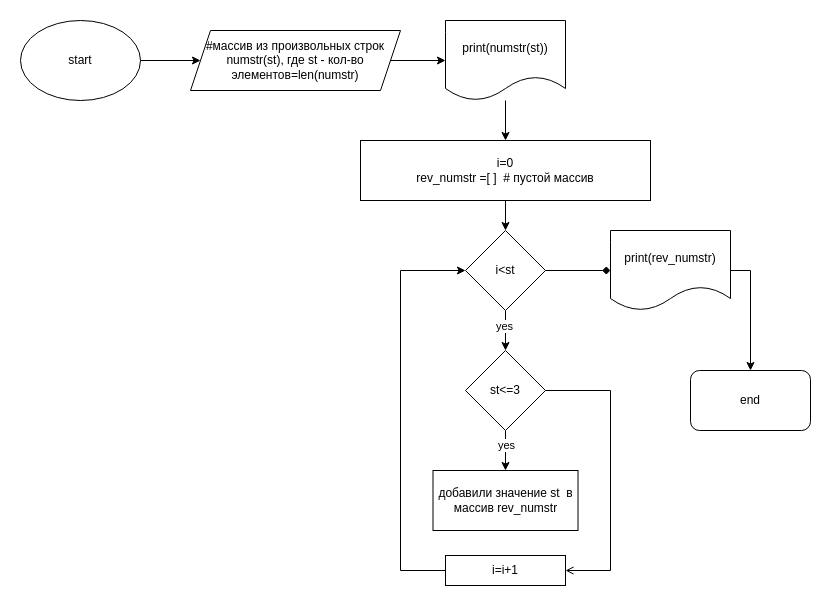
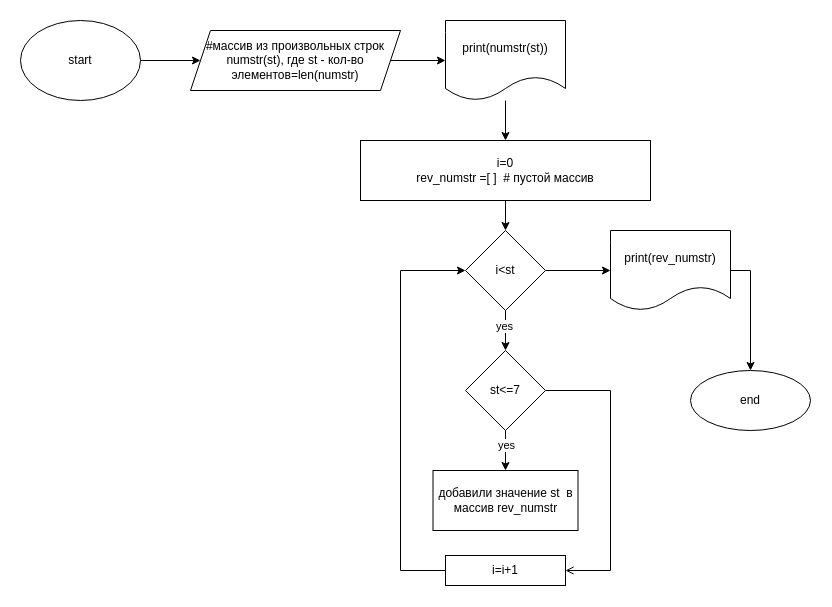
  <mxCell id="0" />
  <mxCell id="1" parent="0" />
  <mxCell id="2" value="" style="edgeStyle=orthogonalEdgeStyle;rounded=0;orthogonalLoop=1;jettySize=auto;html=1;" parent="1" source="3" target="5" edge="1"><mxGeometry relative="1" as="geometry" /></mxCell>
  <mxCell id="3" value="start" style="ellipse;whiteSpace=wrap;html=1;" parent="1" vertex="1"><mxGeometry x="20" y="20" width="120" height="80" as="geometry" /></mxCell>
  <mxCell id="4" value="" style="edgeStyle=orthogonalEdgeStyle;rounded=0;orthogonalLoop=1;jettySize=auto;html=1;" edge="1" parent="1" source="5" target="9"><mxGeometry relative="1" as="geometry" /></mxCell>
  <mxCell id="5" value="&lt;div&gt;#массив из произвольных строк&lt;/div&gt;&lt;div&gt;numstr(st), где st - кол-во элементов=len(numstr) &lt;br&gt;&lt;/div&gt;" style="shape=parallelogram;perimeter=parallelogramPerimeter;whiteSpace=wrap;html=1;fixedSize=1;" parent="1" vertex="1"><mxGeometry x="190" y="30" width="210" height="60" as="geometry" /></mxCell>
  <mxCell id="6" value="" style="edgeStyle=orthogonalEdgeStyle;rounded=0;orthogonalLoop=1;jettySize=auto;html=1;" edge="1" parent="1" source="7" target="14"><mxGeometry relative="1" as="geometry" /></mxCell>
  <mxCell id="7" value="&lt;div&gt;i=0&lt;br&gt;&lt;/div&gt;&lt;div&gt;rev_numstr =[ ]&amp;nbsp; # пустой массив&lt;/div&gt;" style="whiteSpace=wrap;html=1;" parent="1" vertex="1"><mxGeometry x="360" y="140" width="290" height="60" as="geometry" /></mxCell>
  <mxCell id="8" value="" style="edgeStyle=orthogonalEdgeStyle;rounded=0;orthogonalLoop=1;jettySize=auto;html=1;" edge="1" parent="1" source="9" target="7"><mxGeometry relative="1" as="geometry" /></mxCell>
  <mxCell id="9" value="print(numstr(st))" style="shape=document;whiteSpace=wrap;html=1;boundedLbl=1;" parent="1" vertex="1"><mxGeometry x="445" y="20" width="120" height="80" as="geometry" /></mxCell>
- <mxCell id="10" value="end" style="whiteSpace=wrap;html=1;rounded=1;" parent="1" vertex="1"><mxGeometry x="690" y="370" width="120" height="60" as="geometry" /></mxCell>
+ <mxCell id="10" value="end" style="ellipse;whiteSpace=wrap;html=1;" parent="1" vertex="1"><mxGeometry x="690" y="370" width="120" height="60" as="geometry" /></mxCell>
  <mxCell id="11" value="" style="edgeStyle=orthogonalEdgeStyle;rounded=0;orthogonalLoop=1;jettySize=auto;html=1;" edge="1" parent="1" source="14"><mxGeometry relative="1" as="geometry"><mxPoint x="505" y="350" as="targetPoint" /></mxGeometry></mxCell>
  <mxCell id="12" value="yes" style="edgeLabel;html=1;align=center;verticalAlign=middle;resizable=0;points=[];" vertex="1" connectable="0" parent="11"><mxGeometry x="-0.275" y="-2" relative="1" as="geometry"><mxPoint as="offset" /></mxGeometry></mxCell>
- <mxCell id="13" value="" style="edgeStyle=orthogonalEdgeStyle;rounded=0;orthogonalLoop=1;jettySize=auto;html=1;endArrow=diamond;" edge="1" parent="1" source="14" target="23"><mxGeometry relative="1" as="geometry" /></mxCell>
+ <mxCell id="13" value="" style="edgeStyle=orthogonalEdgeStyle;rounded=0;orthogonalLoop=1;jettySize=auto;html=1;" edge="1" parent="1" source="14" target="23"><mxGeometry relative="1" as="geometry" /></mxCell>
  <mxCell id="14" value="i&amp;lt;st" style="rhombus;whiteSpace=wrap;html=1;" vertex="1" parent="1"><mxGeometry x="465" y="230" width="80" height="80" as="geometry" /></mxCell>
  <mxCell id="15" value="" style="edgeStyle=orthogonalEdgeStyle;rounded=0;orthogonalLoop=1;jettySize=auto;html=1;" edge="1" parent="1" source="18" target="19"><mxGeometry relative="1" as="geometry" /></mxCell>
  <mxCell id="16" value="yes" style="edgeLabel;html=1;align=center;verticalAlign=middle;resizable=0;points=[];" vertex="1" connectable="0" parent="15"><mxGeometry x="0.163" y="-1" relative="1" as="geometry"><mxPoint x="1" y="-9" as="offset" /></mxGeometry></mxCell>
  <mxCell id="17" style="edgeStyle=orthogonalEdgeStyle;rounded=0;orthogonalLoop=1;jettySize=auto;html=1;entryX=1;entryY=0.5;entryDx=0;entryDy=0;endArrow=open;" edge="1" parent="1" source="18" target="21"><mxGeometry relative="1" as="geometry"><Array as="points"><mxPoint x="610" y="390" /><mxPoint x="610" y="570" /></Array></mxGeometry></mxCell>
- <mxCell id="18" value="st&amp;lt;=3" style="rhombus;whiteSpace=wrap;html=1;" vertex="1" parent="1"><mxGeometry x="465" y="350" width="80" height="80" as="geometry" /></mxCell>
+ <mxCell id="18" value="st&amp;lt;=7" style="rhombus;whiteSpace=wrap;html=1;" vertex="1" parent="1"><mxGeometry x="465" y="350" width="80" height="80" as="geometry" /></mxCell>
  <mxCell id="19" value="добавили значение st&amp;nbsp; в массив rev_numstr" style="whiteSpace=wrap;html=1;" vertex="1" parent="1"><mxGeometry x="432.5" y="470" width="145" height="60" as="geometry" /></mxCell>
  <mxCell id="20" style="edgeStyle=orthogonalEdgeStyle;rounded=0;orthogonalLoop=1;jettySize=auto;html=1;entryX=0;entryY=0.5;entryDx=0;entryDy=0;" edge="1" parent="1" source="21" target="14"><mxGeometry relative="1" as="geometry"><Array as="points"><mxPoint x="400" y="570" /><mxPoint x="400" y="270" /></Array></mxGeometry></mxCell>
  <mxCell id="21" value="i=i+1" style="whiteSpace=wrap;html=1;" vertex="1" parent="1"><mxGeometry x="445" y="555" width="120" height="30" as="geometry" /></mxCell>
  <mxCell id="22" style="edgeStyle=orthogonalEdgeStyle;rounded=0;orthogonalLoop=1;jettySize=auto;html=1;entryX=0.5;entryY=0;entryDx=0;entryDy=0;" edge="1" parent="1" source="23" target="10"><mxGeometry relative="1" as="geometry"><mxPoint x="750" y="360" as="targetPoint" /><Array as="points"><mxPoint x="750" y="270" /></Array></mxGeometry></mxCell>
  <mxCell id="23" value="print(rev_numstr)" style="shape=document;whiteSpace=wrap;html=1;boundedLbl=1;" vertex="1" parent="1"><mxGeometry x="610" y="230" width="120" height="80" as="geometry" /></mxCell>
